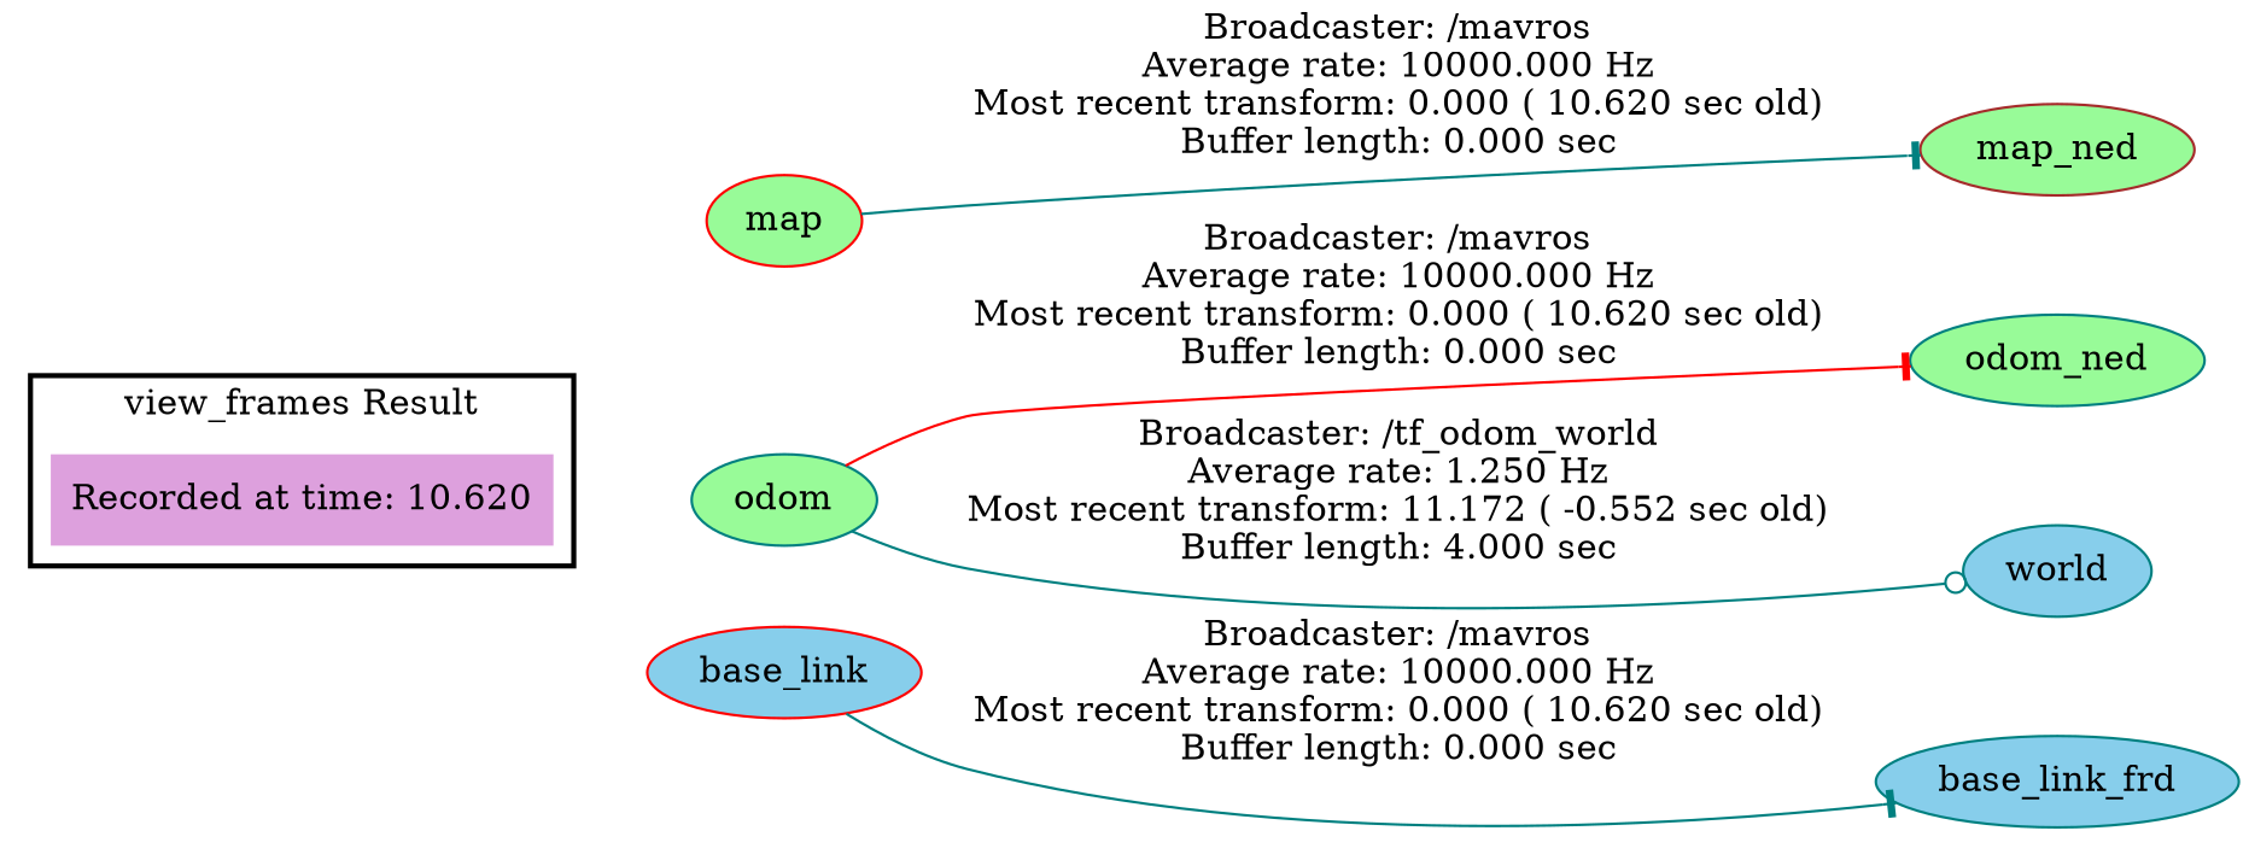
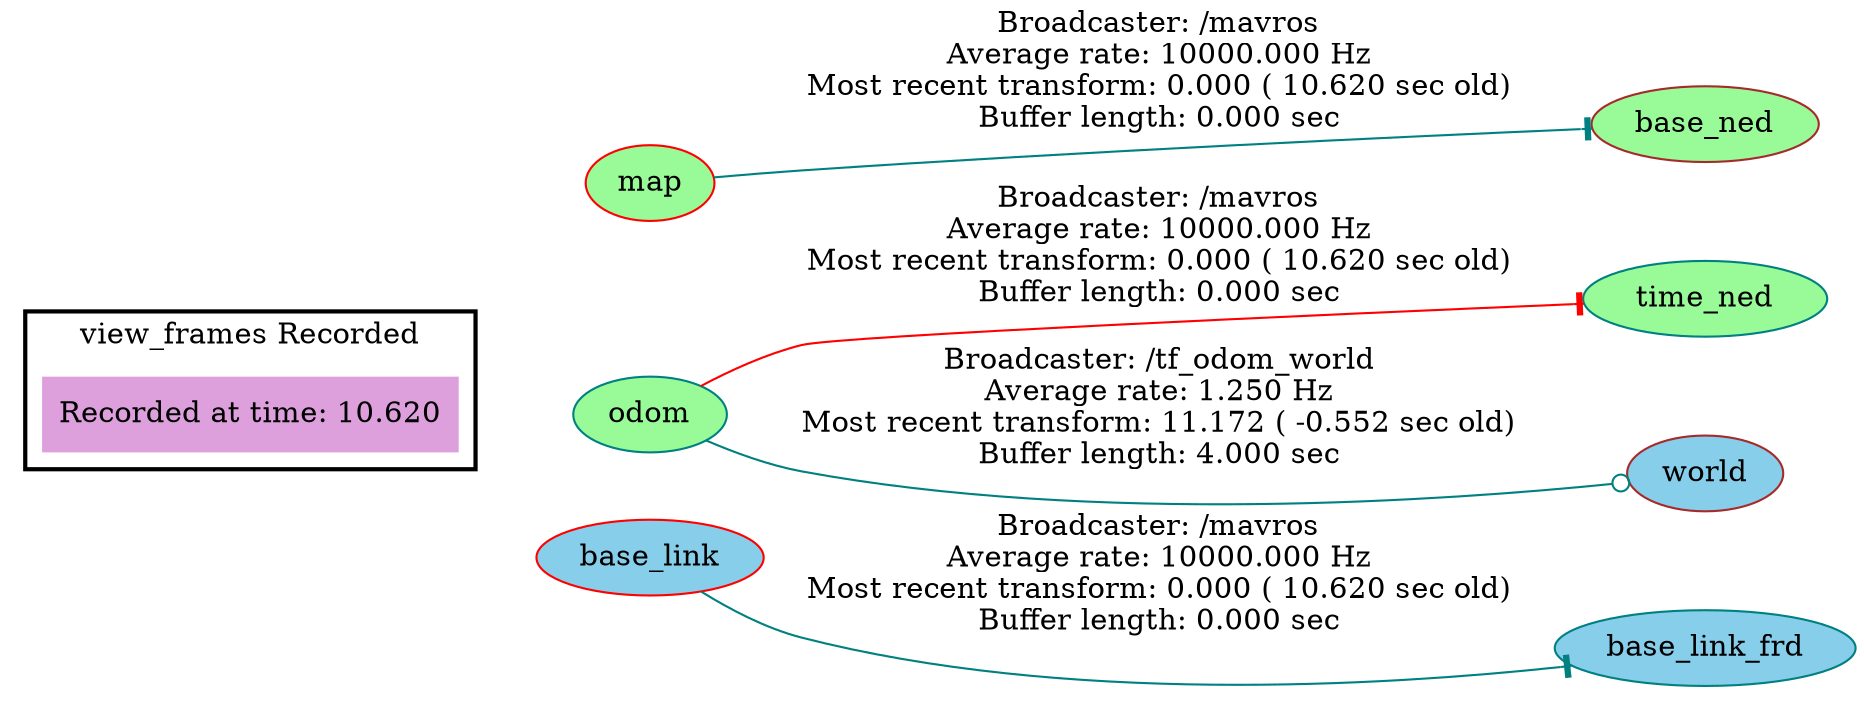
  digraph {
    rankdir=LR
    node [color=teal fillcolor=palegreen style=filled]
    "Recorded at time: 10.620" [color=blue fillcolor=plum shape=plaintext]
    map [color=red]
    odom
    base_link [color=red fillcolor=skyblue]
-   map_ned [color=brown]
-   odom_ned
-   world [fillcolor=skyblue]
+   map_ned [color=brown label=base_ned]
+   odom_ned [label=time_ned]
+   world [color=brown fillcolor=skyblue]
    base_link_frd [fillcolor=skyblue]
    subgraph cluster_1 {
      color=black
-     label="view_frames Result"
+     label="view_frames Recorded"
      style=bold
      "Recorded at time: 10.620"
    }
    "Recorded at time: 10.620" -> map [style=invis]
    "Recorded at time: 10.620" -> odom [style=invis]
    "Recorded at time: 10.620" -> base_link [style=invis]
    map -> map_ned [arrowhead=tee color=teal label="Broadcaster: /mavros\nAverage rate: 10000.000 Hz\nMost recent transform: 0.000 ( 10.620 sec old)\nBuffer length: 0.000 sec\n"]
    odom -> odom_ned [arrowhead=tee color=red label="Broadcaster: /mavros\nAverage rate: 10000.000 Hz\nMost recent transform: 0.000 ( 10.620 sec old)\nBuffer length: 0.000 sec\n"]
    odom -> world [arrowhead=odot color=teal label="Broadcaster: /tf_odom_world\nAverage rate: 1.250 Hz\nMost recent transform: 11.172 ( -0.552 sec old)\nBuffer length: 4.000 sec\n"]
    base_link -> base_link_frd [arrowhead=tee color=teal label="Broadcaster: /mavros\nAverage rate: 10000.000 Hz\nMost recent transform: 0.000 ( 10.620 sec old)\nBuffer length: 0.000 sec\n"]
  }
